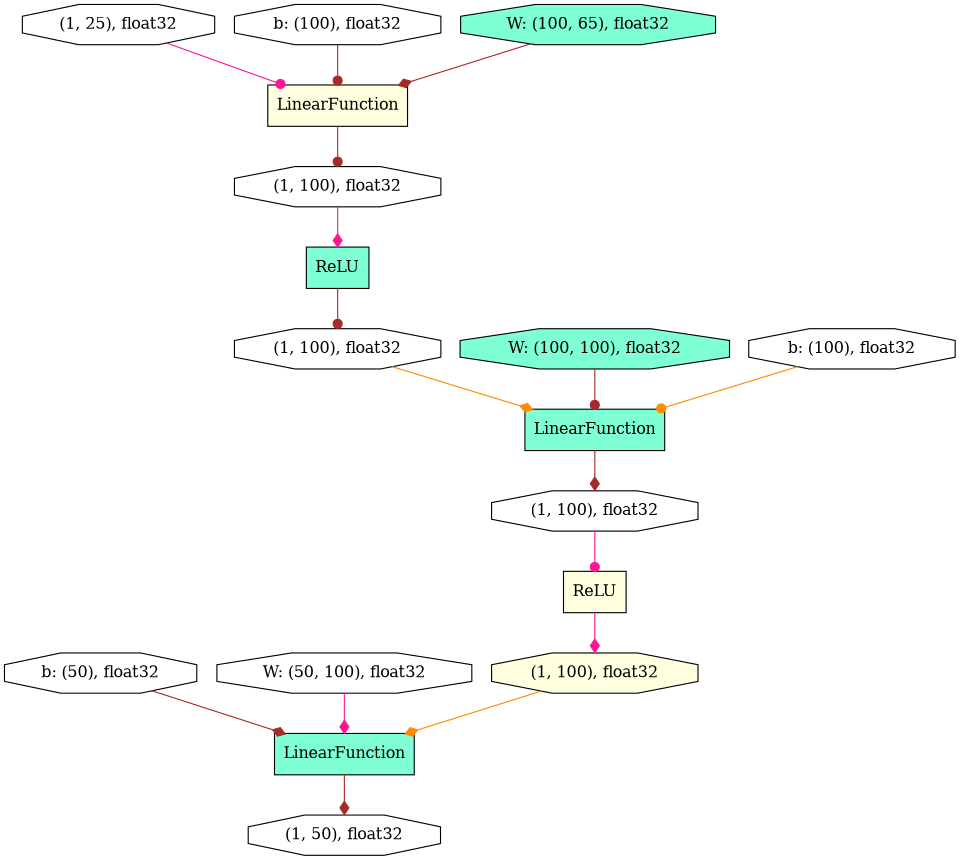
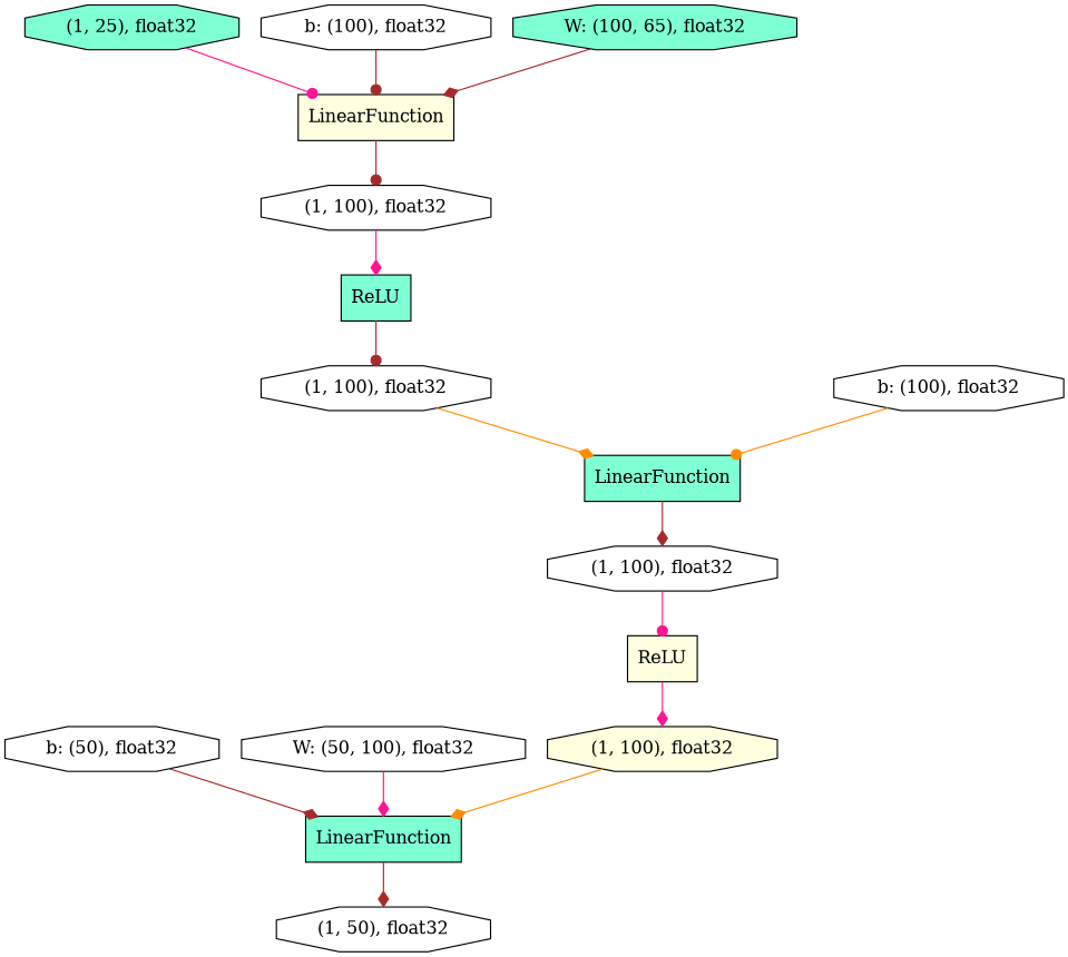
  digraph {
    rankdir=TB
    node [fillcolor=white shape=octagon style=filled]
    edge [arrowhead=diamond color=brown]
    n1 [fillcolor=aquamarine label=LinearFunction shape=record]
    n2 [label="(1, 50), float32"]
    n3 [fillcolor=aquamarine label=ReLU shape=record]
    n4 [label="(1, 100), float32"]
    n5 [fillcolor=aquamarine label=LinearFunction shape=record]
-   n6 [label="(1, 25), float32"]
+   n6 [fillcolor=aquamarine label="(1, 25), float32"]
    n7 [fillcolor=lightyellow label=LinearFunction shape=record]
    n8 [label="(1, 100), float32"]
    n9 [label="b: (100), float32"]
    n10 [label="b: (50), float32"]
    n11 [label="W: (50, 100), float32"]
    n12 [label="(1, 100), float32"]
    n13 [fillcolor=lightyellow label=ReLU shape=record]
-   n14 [fillcolor=aquamarine label="W: (100, 100), float32"]
    n15 [fillcolor=lightyellow label="(1, 100), float32"]
    n16 [fillcolor=aquamarine label="W: (100, 65), float32"]
    n17 [label="b: (100), float32"]
    n1 -> n2
    n3 -> n4 [arrowhead=dot]
    n4 -> n5 [color=darkorange]
    n5 -> n12
    n6 -> n7 [arrowhead=dot color=deeppink]
    n7 -> n8 [arrowhead=dot]
    n8 -> n3 [color=deeppink]
    n9 -> n7 [arrowhead=dot]
    n10 -> n1
    n11 -> n1 [color=deeppink]
    n12 -> n13 [arrowhead=dot color=deeppink]
    n13 -> n15 [color=deeppink]
-   n14 -> n5 [arrowhead=dot]
    n15 -> n1 [color=darkorange]
    n16 -> n7
    n17 -> n5 [arrowhead=dot color=darkorange]
  }
